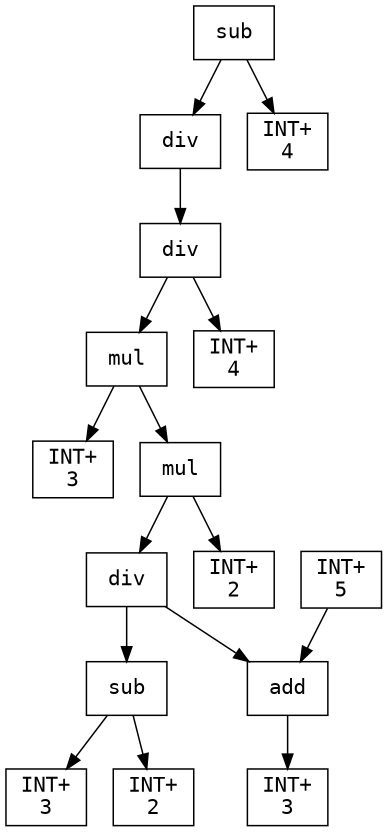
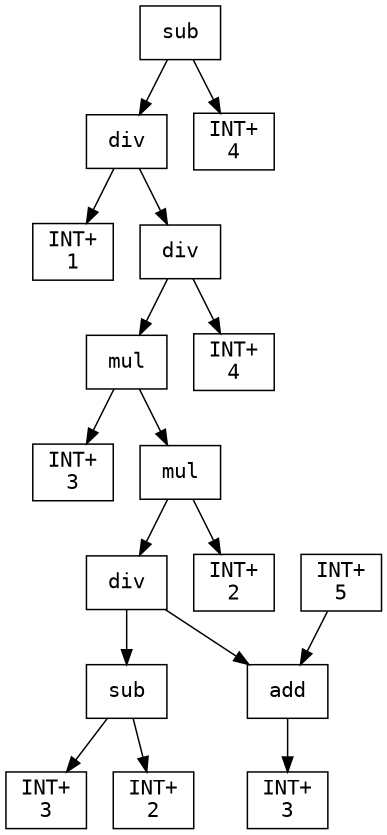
  digraph {
    fontname="DejaVu Sans Mono"
    node [fontname="DejaVu Sans Mono" shape=box]
    edge [fontname="DejaVu Sans Mono"]
    n1 [label=sub]
    n2 [label=div]
    n3 [label="INT+\n4"]
+   n4 [label="INT+\n1"]
    n5 [label=div]
    n6 [label=mul]
    n7 [label="INT+\n4"]
    n8 [label="INT+\n3"]
    n9 [label=mul]
    n10 [label=div]
    n11 [label="INT+\n2"]
    n12 [label=sub]
    n13 [label=add]
    n14 [label="INT+\n3"]
    n15 [label="INT+\n2"]
    n16 [label="INT+\n3"]
    n17 [label="INT+\n5"]
    n1 -> n2
    n1 -> n3
+   n2 -> n4
    n2 -> n5
    n5 -> n6
    n5 -> n7
    n6 -> n8
    n6 -> n9
    n9 -> n10
    n9 -> n11
    n10 -> n12
    n10 -> n13
    n12 -> n14
    n12 -> n15
    n13 -> n16
    n17 -> n13
  }
